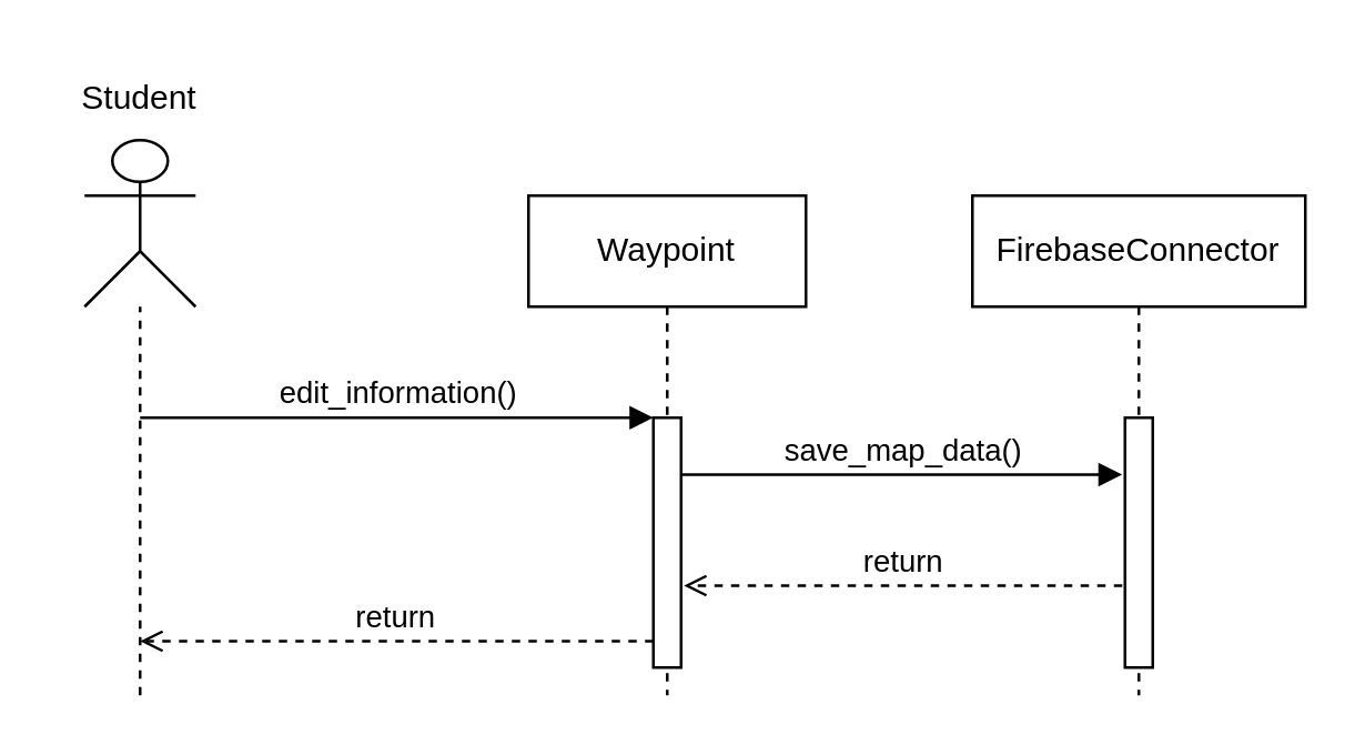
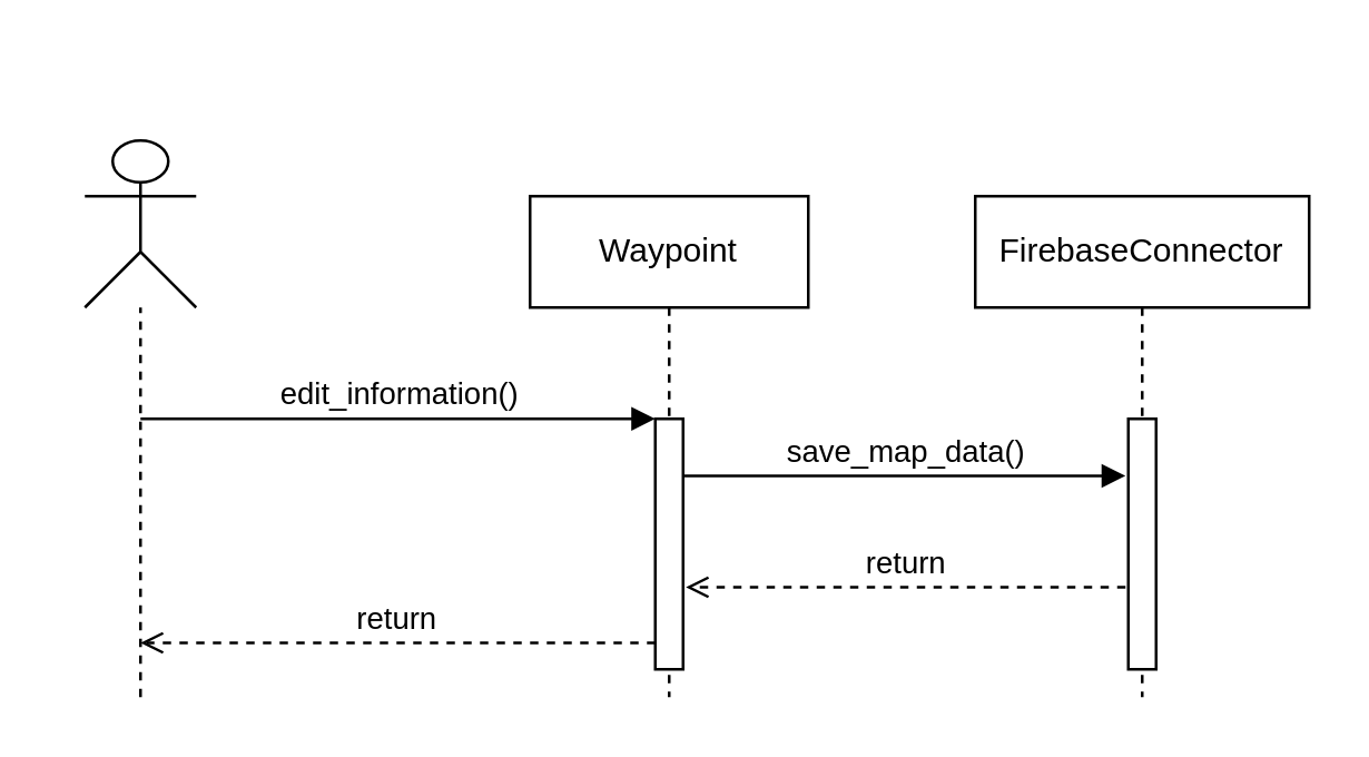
  <mxCell id="0" />
  <mxCell id="1" parent="0" />
  <mxCell id="2" value="Waypoint" style="shape=umlLifeline;perimeter=lifelinePerimeter;whiteSpace=wrap;html=1;container=0;dropTarget=0;collapsible=0;recursiveResize=0;outlineConnect=0;portConstraint=eastwest;newEdgeStyle={&quot;edgeStyle&quot;:&quot;elbowEdgeStyle&quot;,&quot;elbow&quot;:&quot;vertical&quot;,&quot;curved&quot;:0,&quot;rounded&quot;:0};" parent="1" vertex="1"><mxGeometry x="190" y="70" width="100" height="180" as="geometry" /></mxCell>
  <mxCell id="3" value="" style="html=1;points=[];perimeter=orthogonalPerimeter;outlineConnect=0;targetShapes=umlLifeline;portConstraint=eastwest;newEdgeStyle={&quot;edgeStyle&quot;:&quot;elbowEdgeStyle&quot;,&quot;elbow&quot;:&quot;vertical&quot;,&quot;curved&quot;:0,&quot;rounded&quot;:0};" parent="2" vertex="1"><mxGeometry x="45" y="80" width="10" height="90" as="geometry" /></mxCell>
  <mxCell id="4" value="" style="shape=umlActor;verticalLabelPosition=bottom;verticalAlign=top;html=1;outlineConnect=0;align=center;" parent="1" vertex="1"><mxGeometry x="30" y="50" width="40" height="60" as="geometry" /></mxCell>
  <mxCell id="5" value="" style="endArrow=none;dashed=1;html=1;rounded=0;" parent="1" target="4" edge="1"><mxGeometry width="50" height="50" relative="1" as="geometry"><mxPoint x="50" y="250" as="sourcePoint" /><mxPoint x="170" y="220" as="targetPoint" /></mxGeometry></mxCell>
- <mxCell id="6" value="Student" style="text;html=1;align=center;verticalAlign=middle;whiteSpace=wrap;rounded=0;" parent="1" vertex="1"><mxGeometry x="20" y="20" width="60" height="30" as="geometry" /></mxCell>
  <mxCell id="7" value="edit_information()" style="html=1;verticalAlign=bottom;endArrow=block;elbow=vertical;rounded=0;" parent="1" edge="1"><mxGeometry relative="1" as="geometry"><mxPoint x="50" y="150" as="sourcePoint" /><mxPoint x="235" y="150" as="targetPoint" /></mxGeometry></mxCell>
  <mxCell id="8" value="FirebaseConnector" style="shape=umlLifeline;perimeter=lifelinePerimeter;whiteSpace=wrap;html=1;container=0;dropTarget=0;collapsible=0;recursiveResize=0;outlineConnect=0;portConstraint=eastwest;newEdgeStyle={&quot;edgeStyle&quot;:&quot;elbowEdgeStyle&quot;,&quot;elbow&quot;:&quot;vertical&quot;,&quot;curved&quot;:0,&quot;rounded&quot;:0};" parent="1" vertex="1"><mxGeometry x="350" y="70" width="120" height="180" as="geometry" /></mxCell>
  <mxCell id="9" value="" style="html=1;points=[];perimeter=orthogonalPerimeter;outlineConnect=0;targetShapes=umlLifeline;portConstraint=eastwest;newEdgeStyle={&quot;edgeStyle&quot;:&quot;elbowEdgeStyle&quot;,&quot;elbow&quot;:&quot;vertical&quot;,&quot;curved&quot;:0,&quot;rounded&quot;:0};" parent="8" vertex="1"><mxGeometry x="55" y="80" width="10" height="90" as="geometry" /></mxCell>
  <mxCell id="10" value="save_map_data()" style="html=1;verticalAlign=bottom;endArrow=block;elbow=vertical;rounded=0;" parent="1" edge="1"><mxGeometry relative="1" as="geometry"><mxPoint x="245" y="170.5" as="sourcePoint" /><mxPoint x="404" y="170.5" as="targetPoint" /></mxGeometry></mxCell>
  <mxCell id="11" value="return" style="html=1;verticalAlign=bottom;endArrow=open;elbow=vertical;rounded=0;dashed=1;endFill=0;" parent="1" edge="1"><mxGeometry relative="1" as="geometry"><mxPoint x="235" y="230.5" as="sourcePoint" /><mxPoint x="50" y="230.5" as="targetPoint" /></mxGeometry></mxCell>
  <mxCell id="12" value="return" style="html=1;verticalAlign=bottom;endArrow=open;elbow=vertical;rounded=0;dashed=1;endFill=0;" parent="1" edge="1"><mxGeometry relative="1" as="geometry"><mxPoint x="404" y="210.5" as="sourcePoint" /><mxPoint x="246" y="210.5" as="targetPoint" /></mxGeometry></mxCell>
